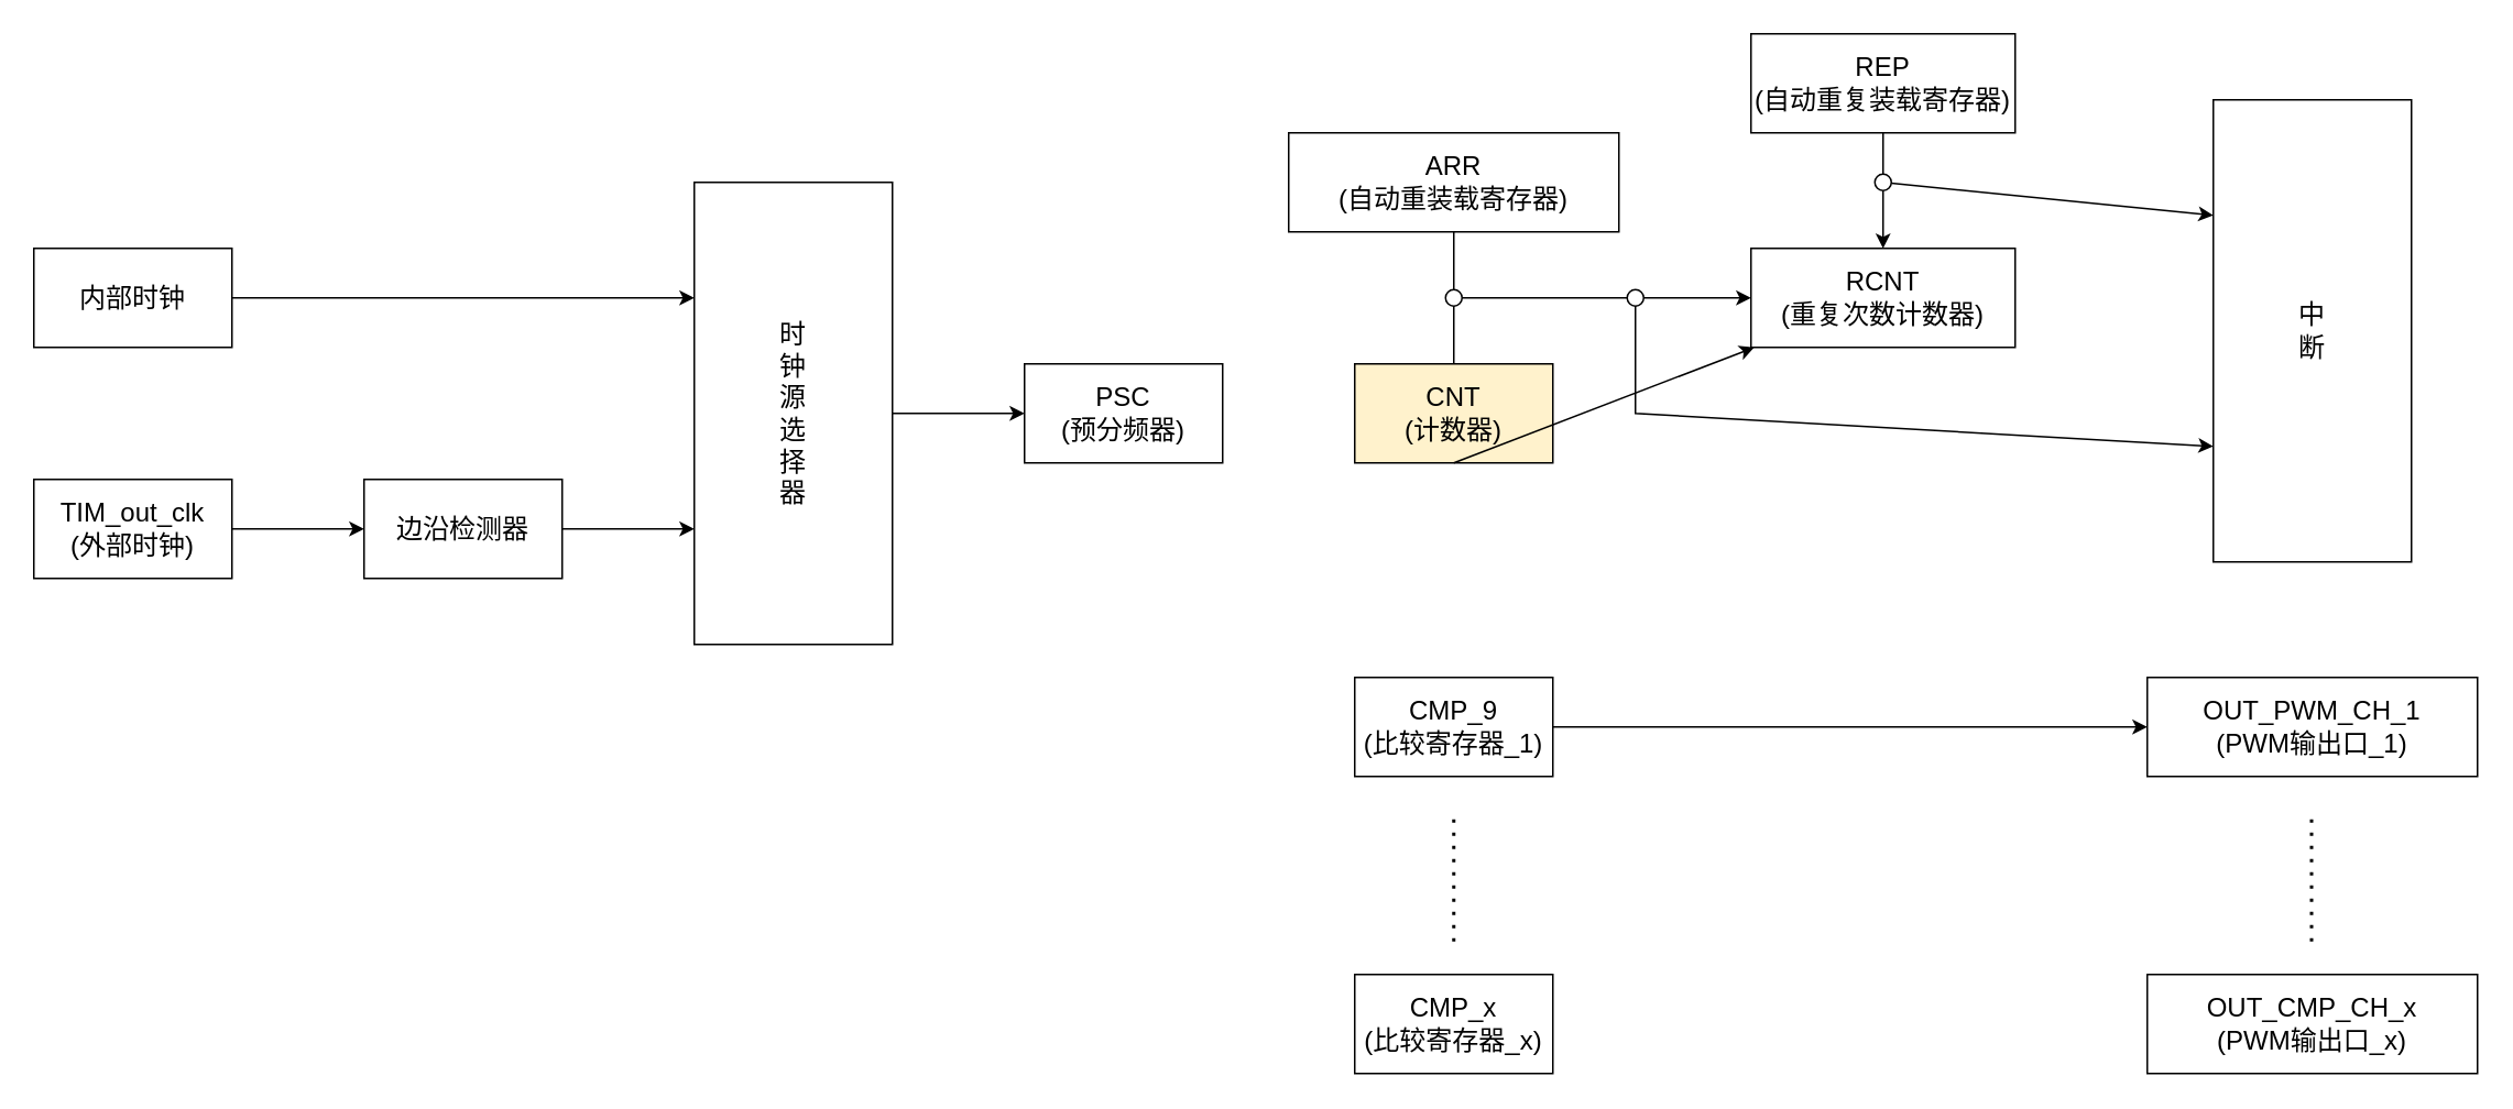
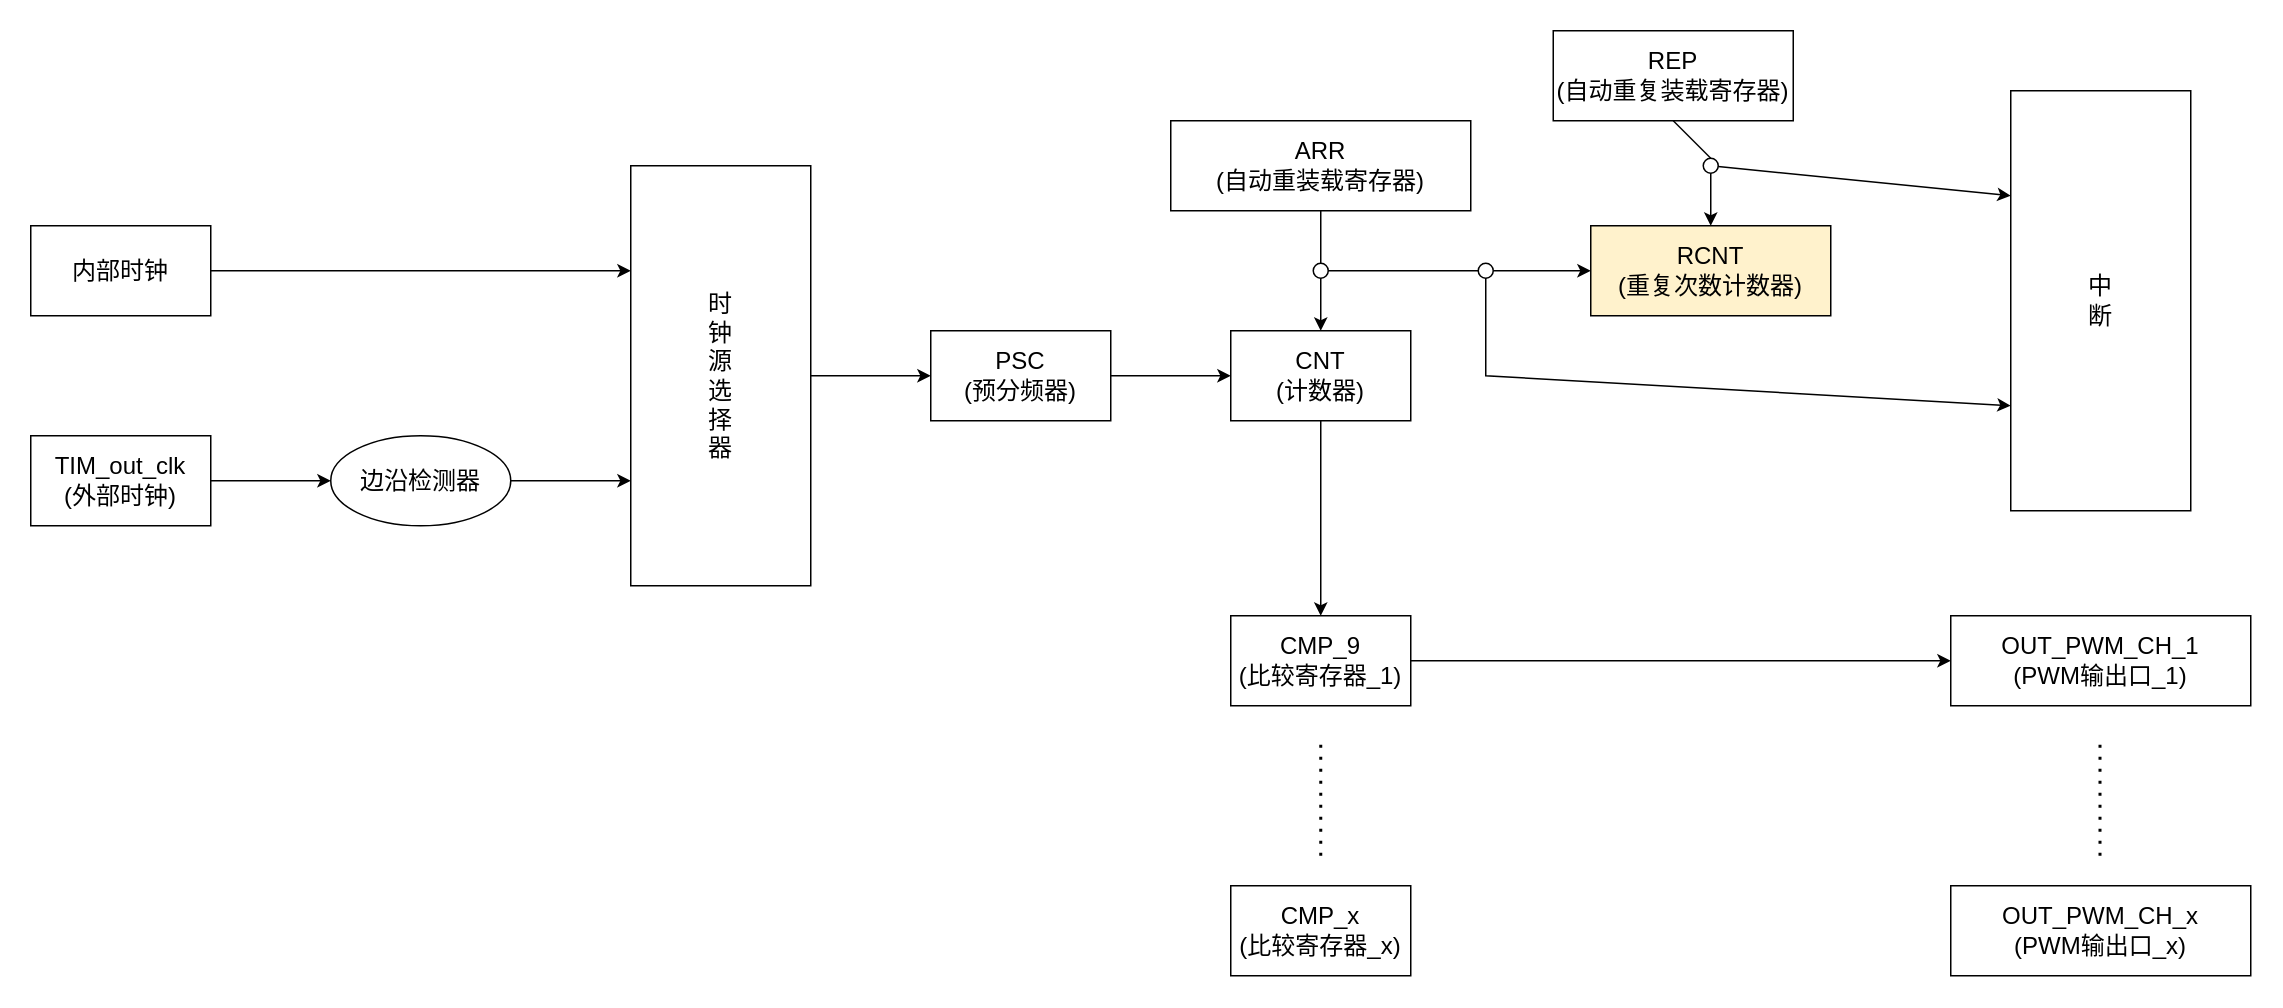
  <mxCell id="0" />
  <mxCell id="1" parent="0" />
  <mxCell id="2" value="&lt;font style=&quot;font-size: 16px;&quot;&gt;内部时钟&lt;/font&gt;" style="rounded=0;whiteSpace=wrap;html=1;" parent="1" vertex="1"><mxGeometry x="20" y="150" width="120" height="60" as="geometry" /></mxCell>
  <mxCell id="3" value="&lt;font style=&quot;font-size: 16px;&quot;&gt;TIM_out_clk&lt;br&gt;(外部时钟)&lt;/font&gt;" style="rounded=0;whiteSpace=wrap;html=1;" parent="1" vertex="1"><mxGeometry x="20" y="290" width="120" height="60" as="geometry" /></mxCell>
- <mxCell id="4" value="&lt;font style=&quot;font-size: 16px;&quot;&gt;边沿检测器&lt;/font&gt;" style="rounded=0;whiteSpace=wrap;html=1;" parent="1" vertex="1"><mxGeometry x="220" y="290" width="120" height="60" as="geometry" /></mxCell>
+ <mxCell id="4" value="&lt;font style=&quot;font-size: 16px;&quot;&gt;边沿检测器&lt;/font&gt;" style="ellipse;whiteSpace=wrap;html=1;" parent="1" vertex="1"><mxGeometry x="220" y="290" width="120" height="60" as="geometry" /></mxCell>
  <mxCell id="5" value="时&lt;br&gt;钟&lt;br&gt;源&lt;br&gt;选&lt;br&gt;择&lt;br&gt;器" style="rounded=0;whiteSpace=wrap;html=1;fontSize=16;" parent="1" vertex="1"><mxGeometry x="420" y="110" width="120" height="280" as="geometry" /></mxCell>
  <mxCell id="6" value="" style="endArrow=classic;html=1;rounded=0;fontSize=16;exitX=1;exitY=0.5;exitDx=0;exitDy=0;entryX=0;entryY=0.25;entryDx=0;entryDy=0;" parent="1" source="2" target="5" edge="1"><mxGeometry width="50" height="50" relative="1" as="geometry"><mxPoint x="160" y="210" as="sourcePoint" /><mxPoint x="210" y="160" as="targetPoint" /></mxGeometry></mxCell>
  <mxCell id="7" value="" style="endArrow=classic;html=1;rounded=0;fontSize=16;exitX=1;exitY=0.5;exitDx=0;exitDy=0;entryX=0;entryY=0.5;entryDx=0;entryDy=0;" parent="1" source="3" target="4" edge="1"><mxGeometry width="50" height="50" relative="1" as="geometry"><mxPoint x="160" y="340" as="sourcePoint" /><mxPoint x="210" y="290" as="targetPoint" /></mxGeometry></mxCell>
  <mxCell id="8" value="" style="endArrow=classic;html=1;rounded=0;fontSize=16;exitX=1;exitY=0.5;exitDx=0;exitDy=0;entryX=0;entryY=0.75;entryDx=0;entryDy=0;" parent="1" source="4" target="5" edge="1"><mxGeometry width="50" height="50" relative="1" as="geometry"><mxPoint x="220" y="300" as="sourcePoint" /><mxPoint x="270" y="250" as="targetPoint" /></mxGeometry></mxCell>
+ <mxCell id="9" value="" style="edgeStyle=orthogonalEdgeStyle;rounded=0;orthogonalLoop=1;jettySize=auto;html=1;fontSize=16;" parent="1" source="10" target="12" edge="1"><mxGeometry relative="1" as="geometry" /></mxCell>
  <mxCell id="10" value="PSC&lt;br&gt;(预分频器)" style="rounded=0;whiteSpace=wrap;html=1;fontSize=16;" parent="1" vertex="1"><mxGeometry x="620" y="220" width="120" height="60" as="geometry" /></mxCell>
  <mxCell id="11" value="" style="endArrow=classic;html=1;rounded=0;fontSize=16;exitX=1;exitY=0.5;exitDx=0;exitDy=0;entryX=0;entryY=0.5;entryDx=0;entryDy=0;" parent="1" source="5" target="10" edge="1"><mxGeometry width="50" height="50" relative="1" as="geometry"><mxPoint x="550" y="190" as="sourcePoint" /><mxPoint x="600" y="140" as="targetPoint" /></mxGeometry></mxCell>
- <mxCell id="12" value="CNT&lt;br&gt;(计数器)" style="whiteSpace=wrap;html=1;fontSize=16;rounded=0;fillColor=#fff2cc;" parent="1" vertex="1"><mxGeometry x="820" y="220" width="120" height="60" as="geometry" /></mxCell>
+ <mxCell id="12" value="CNT&lt;br&gt;(计数器)" style="whiteSpace=wrap;html=1;fontSize=16;rounded=0;" parent="1" vertex="1"><mxGeometry x="820" y="220" width="120" height="60" as="geometry" /></mxCell>
  <mxCell id="13" value="ARR&lt;br&gt;(自动重装载寄存器)" style="whiteSpace=wrap;html=1;fontSize=16;rounded=0;" parent="1" vertex="1"><mxGeometry x="780" y="80" width="200" height="60" as="geometry" /></mxCell>
- <mxCell id="14" value="" style="endArrow=none;html=1;rounded=0;fontSize=16;exitX=0.5;exitY=1;exitDx=0;exitDy=0;entryX=0.5;entryY=0;entryDx=0;entryDy=0;" parent="1" source="13" target="12" edge="1"><mxGeometry width="50" height="50" relative="1" as="geometry"><mxPoint x="710" y="160" as="sourcePoint" /><mxPoint x="760" y="110" as="targetPoint" /></mxGeometry></mxCell>
- <mxCell id="15" value="RCNT&lt;br&gt;(重复次数计数器)" style="rounded=0;whiteSpace=wrap;html=1;fontSize=16;" parent="1" vertex="1"><mxGeometry x="1060" y="150" width="160" height="60" as="geometry" /></mxCell>
+ <mxCell id="14" value="" style="endArrow=classic;html=1;rounded=0;fontSize=16;exitX=0.5;exitY=1;exitDx=0;exitDy=0;entryX=0.5;entryY=0;entryDx=0;entryDy=0;" parent="1" source="13" target="12" edge="1"><mxGeometry width="50" height="50" relative="1" as="geometry"><mxPoint x="710" y="160" as="sourcePoint" /><mxPoint x="760" y="110" as="targetPoint" /></mxGeometry></mxCell>
+ <mxCell id="15" value="RCNT&lt;br&gt;(重复次数计数器)" style="rounded=0;whiteSpace=wrap;html=1;fontSize=16;fillColor=#fff2cc;" parent="1" vertex="1"><mxGeometry x="1060" y="150" width="160" height="60" as="geometry" /></mxCell>
  <mxCell id="16" value="" style="endArrow=classic;html=1;rounded=0;fontSize=16;entryX=0;entryY=0.5;entryDx=0;entryDy=0;startArrow=none;" parent="1" source="25" target="15" edge="1"><mxGeometry width="50" height="50" relative="1" as="geometry"><mxPoint x="880" y="180" as="sourcePoint" /><mxPoint x="1020" y="170" as="targetPoint" /></mxGeometry></mxCell>
- <mxCell id="17" value="REP&lt;br&gt;(自动重复装载寄存器)" style="rounded=0;whiteSpace=wrap;html=1;fontSize=16;" parent="1" vertex="1"><mxGeometry x="1060" y="20" width="160" height="60" as="geometry" /></mxCell>
+ <mxCell id="17" value="REP&lt;br&gt;(自动重复装载寄存器)" style="rounded=0;whiteSpace=wrap;html=1;fontSize=16;" parent="1" vertex="1"><mxGeometry x="1035" y="20" width="160" height="60" as="geometry" /></mxCell>
  <mxCell id="18" value="" style="endArrow=classic;html=1;rounded=0;fontSize=16;exitX=0.5;exitY=1;exitDx=0;exitDy=0;entryX=0.5;entryY=0;entryDx=0;entryDy=0;startArrow=none;" parent="1" source="22" target="15" edge="1"><mxGeometry width="50" height="50" relative="1" as="geometry"><mxPoint x="1320" y="90" as="sourcePoint" /><mxPoint x="1370" y="40" as="targetPoint" /></mxGeometry></mxCell>
  <mxCell id="19" value="" style="endArrow=classic;html=1;rounded=0;fontSize=16;entryX=0;entryY=0.25;entryDx=0;entryDy=0;" parent="1" target="20" edge="1"><mxGeometry width="50" height="50" relative="1" as="geometry"><mxPoint x="1140" y="110" as="sourcePoint" /><mxPoint x="1310" y="109" as="targetPoint" /></mxGeometry></mxCell>
  <mxCell id="20" value="中&lt;br&gt;断" style="rounded=0;whiteSpace=wrap;html=1;fontSize=16;" parent="1" vertex="1"><mxGeometry x="1340" y="60" width="120" height="280" as="geometry" /></mxCell>
  <mxCell id="21" value="" style="endArrow=none;html=1;rounded=0;fontSize=16;exitX=0.5;exitY=1;exitDx=0;exitDy=0;entryX=0.5;entryY=0;entryDx=0;entryDy=0;" parent="1" source="17" target="22" edge="1"><mxGeometry width="50" height="50" relative="1" as="geometry"><mxPoint x="1140" y="80" as="sourcePoint" /><mxPoint x="1140" y="150" as="targetPoint" /></mxGeometry></mxCell>
  <mxCell id="22" value="" style="ellipse;whiteSpace=wrap;html=1;aspect=fixed;fontSize=16;" parent="1" vertex="1"><mxGeometry x="1135" y="105" width="10" height="10" as="geometry" /></mxCell>
  <mxCell id="23" value="" style="endArrow=classic;html=1;rounded=0;fontSize=16;entryX=0;entryY=0.75;entryDx=0;entryDy=0;" parent="1" target="20" edge="1"><mxGeometry width="50" height="50" relative="1" as="geometry"><mxPoint x="990" y="180" as="sourcePoint" /><mxPoint x="1110" y="240" as="targetPoint" /><Array as="points"><mxPoint x="990" y="250" /></Array></mxGeometry></mxCell>
  <mxCell id="24" value="" style="endArrow=none;html=1;rounded=0;fontSize=16;entryX=0;entryY=0.5;entryDx=0;entryDy=0;startArrow=none;" parent="1" source="35" target="25" edge="1"><mxGeometry width="50" height="50" relative="1" as="geometry"><mxPoint x="880" y="180" as="sourcePoint" /><mxPoint x="1060" y="180" as="targetPoint" /></mxGeometry></mxCell>
  <mxCell id="25" value="" style="ellipse;whiteSpace=wrap;html=1;aspect=fixed;fontSize=16;" parent="1" vertex="1"><mxGeometry x="985" y="175" width="10" height="10" as="geometry" /></mxCell>
  <mxCell id="26" value="CMP_9&lt;br&gt;(比较寄存器_1)" style="rounded=0;whiteSpace=wrap;html=1;fontSize=16;" parent="1" vertex="1"><mxGeometry x="820" y="410" width="120" height="60" as="geometry" /></mxCell>
- <mxCell id="27" value="" style="endArrow=classic;html=1;rounded=0;fontSize=16;exitX=0.5;exitY=1;exitDx=0;exitDy=0;" parent="1" source="12" target="15" edge="1"><mxGeometry width="50" height="50" relative="1" as="geometry"><mxPoint x="990" y="360" as="sourcePoint" /><mxPoint x="1040" y="310" as="targetPoint" /></mxGeometry></mxCell>
+ <mxCell id="27" value="" style="endArrow=classic;html=1;rounded=0;fontSize=16;exitX=0.5;exitY=1;exitDx=0;exitDy=0;entryX=0.5;entryY=0;entryDx=0;entryDy=0;" parent="1" source="12" target="26" edge="1"><mxGeometry width="50" height="50" relative="1" as="geometry"><mxPoint x="990" y="360" as="sourcePoint" /><mxPoint x="1040" y="310" as="targetPoint" /></mxGeometry></mxCell>
  <mxCell id="28" value="OUT_PWM_CH_1&lt;br&gt;(PWM输出口_1)" style="rounded=0;whiteSpace=wrap;html=1;fontSize=16;" parent="1" vertex="1"><mxGeometry x="1300" y="410" width="200" height="60" as="geometry" /></mxCell>
  <mxCell id="29" value="" style="endArrow=classic;html=1;rounded=0;fontSize=16;exitX=1;exitY=0.5;exitDx=0;exitDy=0;entryX=0;entryY=0.5;entryDx=0;entryDy=0;" parent="1" source="26" target="28" edge="1"><mxGeometry width="50" height="50" relative="1" as="geometry"><mxPoint x="1120" y="470" as="sourcePoint" /><mxPoint x="1170" y="420" as="targetPoint" /></mxGeometry></mxCell>
  <mxCell id="30" value="" style="endArrow=none;dashed=1;html=1;dashPattern=1 3;strokeWidth=2;rounded=0;fontSize=16;" parent="1" edge="1"><mxGeometry width="50" height="50" relative="1" as="geometry"><mxPoint x="880" y="570" as="sourcePoint" /><mxPoint x="880" y="490" as="targetPoint" /></mxGeometry></mxCell>
  <mxCell id="31" value="" style="endArrow=none;dashed=1;html=1;dashPattern=1 3;strokeWidth=2;rounded=0;fontSize=16;" parent="1" edge="1"><mxGeometry width="50" height="50" relative="1" as="geometry"><mxPoint x="1399.5" y="570" as="sourcePoint" /><mxPoint x="1399.5" y="490" as="targetPoint" /></mxGeometry></mxCell>
  <mxCell id="32" value="CMP_x&lt;br&gt;(比较寄存器_x)" style="rounded=0;whiteSpace=wrap;html=1;fontSize=16;" parent="1" vertex="1"><mxGeometry x="820" y="590" width="120" height="60" as="geometry" /></mxCell>
- <mxCell id="33" value="OUT_CMP_CH_x&lt;br&gt;(PWM输出口_x)" style="rounded=0;whiteSpace=wrap;html=1;fontSize=16;" parent="1" vertex="1"><mxGeometry x="1300" y="590" width="200" height="60" as="geometry" /></mxCell>
+ <mxCell id="33" value="OUT_PWM_CH_x&lt;br&gt;(PWM输出口_x)" style="rounded=0;whiteSpace=wrap;html=1;fontSize=16;" parent="1" vertex="1"><mxGeometry x="1300" y="590" width="200" height="60" as="geometry" /></mxCell>
  <mxCell id="34" value="" style="endArrow=none;html=1;rounded=0;fontSize=16;entryX=0;entryY=0.5;entryDx=0;entryDy=0;" parent="1" target="35" edge="1"><mxGeometry width="50" height="50" relative="1" as="geometry"><mxPoint x="880" y="180" as="sourcePoint" /><mxPoint x="985" y="180" as="targetPoint" /></mxGeometry></mxCell>
  <mxCell id="35" value="" style="ellipse;whiteSpace=wrap;html=1;aspect=fixed;fontSize=16;" parent="1" vertex="1"><mxGeometry x="875" y="175" width="10" height="10" as="geometry" /></mxCell>
